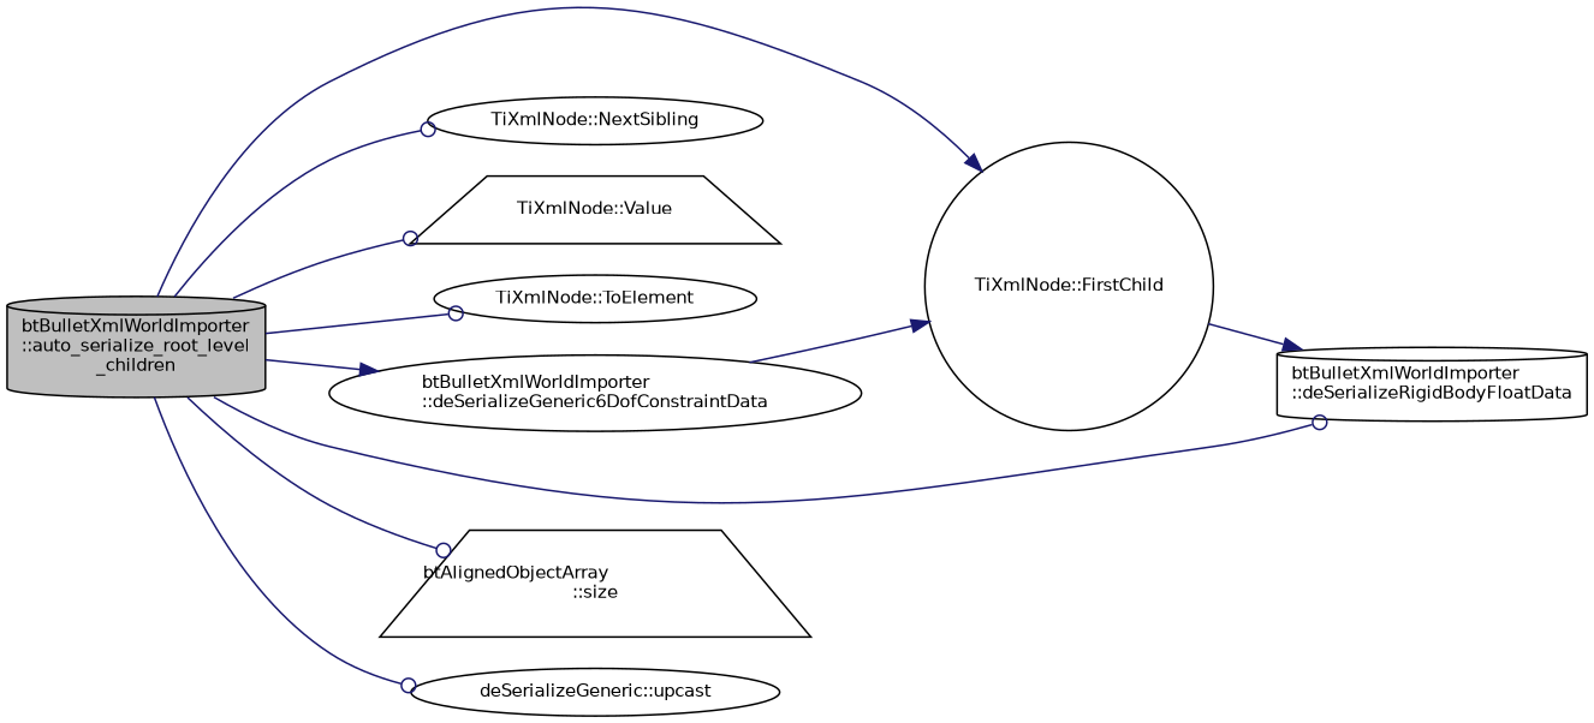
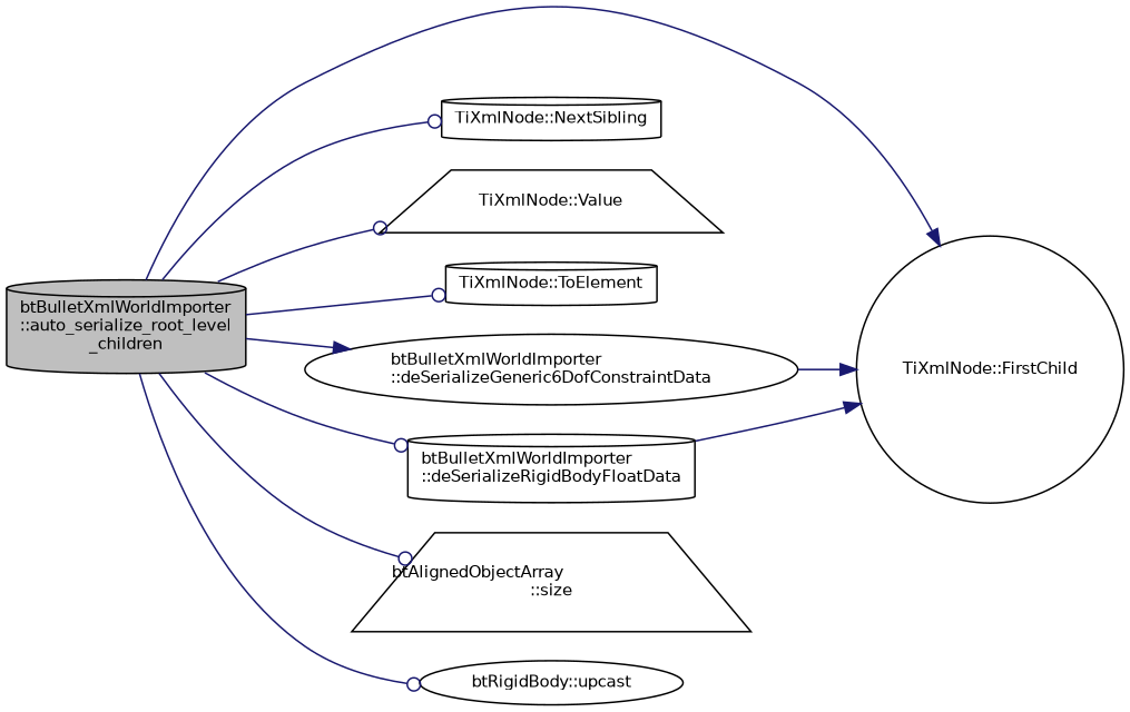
  digraph {
    rankdir=LR
    node [color=black fillcolor=white fontname=Helvetica fontsize=10 shape=cylinder style=filled]
    edge [arrowhead=odot color=midnightblue fontname=Helvetica fontsize=10 labelfontname=Helvetica labelfontsize=10 style=solid]
    n1 [fillcolor=grey75 fontcolor=black height=0.2 label="btBulletXmlWorldImporter\l::auto_serialize_root_level\l_children" width=0.4]
    n2 [height=0.2 label="TiXmlNode::FirstChild" shape=circle width=0.4]
-   n3 [height=0.2 label="TiXmlNode::NextSibling" shape=ellipse width=0.4]
+   n3 [height=0.2 label="TiXmlNode::NextSibling" width=0.4]
    n4 [height=0.2 label="TiXmlNode::Value" shape=trapezium width=0.4]
-   n5 [height=0.2 label="TiXmlNode::ToElement" shape=ellipse width=0.4]
+   n5 [height=0.2 label="TiXmlNode::ToElement" width=0.4]
    n6 [height=0.2 label="btBulletXmlWorldImporter\l::deSerializeGeneric6DofConstraintData" shape=ellipse width=0.4]
    n7 [height=0.2 label="btBulletXmlWorldImporter\l::deSerializeRigidBodyFloatData" width=0.4]
    n8 [height=0.2 label="btAlignedObjectArray\l::size" shape=trapezium width=0.4]
-   n9 [height=0.2 label="deSerializeGeneric::upcast" shape=ellipse width=0.4]
+   n9 [height=0.2 label="btRigidBody::upcast" shape=ellipse width=0.4]
    n1 -> n2 [arrowhead=normal]
    n1 -> n3
    n1 -> n4
    n1 -> n5
    n1 -> n6 [arrowhead=normal]
    n1 -> n7
    n1 -> n8
    n1 -> n9
    n6 -> n2 [arrowhead=normal]
-   n2 -> n7 [arrowhead=normal]
+   n7 -> n2 [arrowhead=normal]
  }
